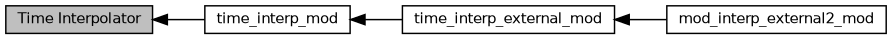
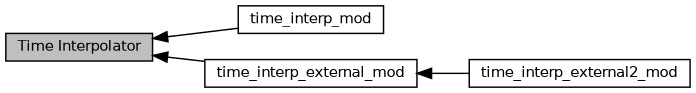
  digraph {
    rankdir=LR
    node [color=black fillcolor=white fontname=Helvetica fontsize=10 shape=box style=filled]
    edge [dir=back fontname=Helvetica fontsize=10 labelfontname=Helvetica labelfontsize=10 shape=plaintext style=solid]
-   n1 [height=0.2 label=mod_interp_external2_mod width=0.4]
+   n1 [height=0.2 label=time_interp_external2_mod width=0.4]
    n2 [height=0.2 label=time_interp_mod width=0.4]
    n3 [height=0.2 label=time_interp_external_mod width=0.4]
    n4 [fillcolor=grey75 fontcolor=black height=0.2 label="Time Interpolator" width=0.4]
    n3 -> n1
    n4 -> n2
-   n2 -> n3
+   n4 -> n3
  }
